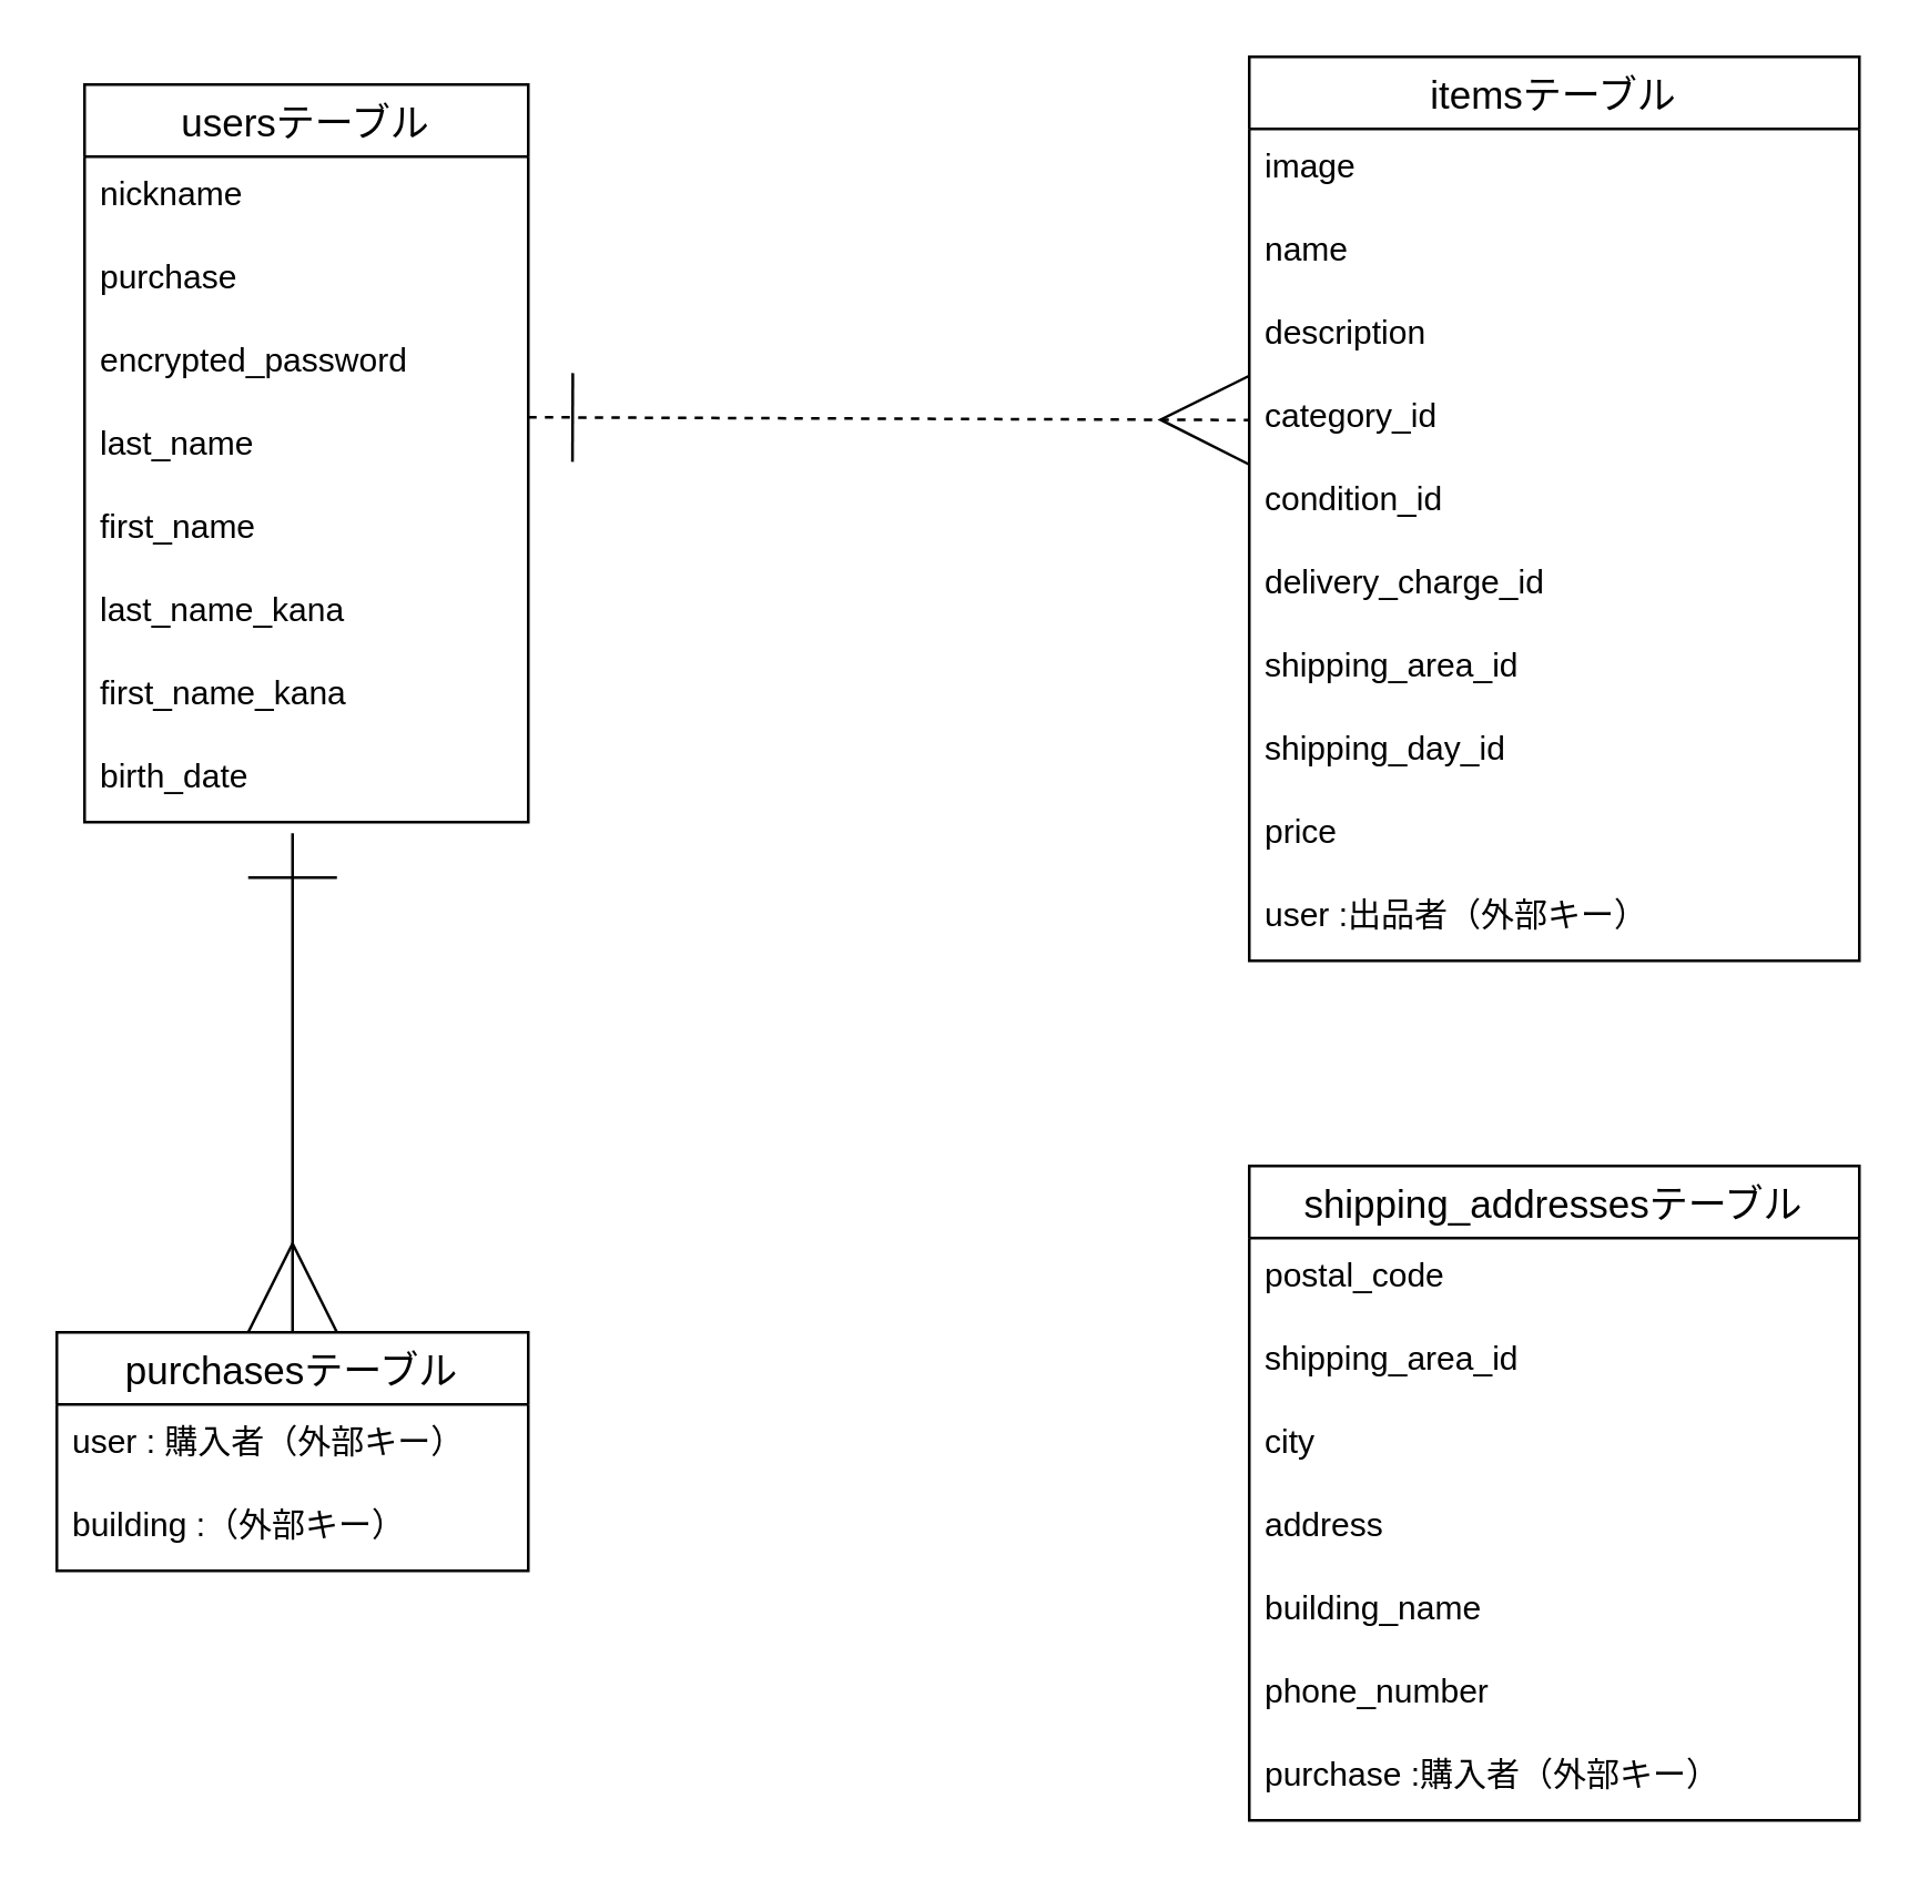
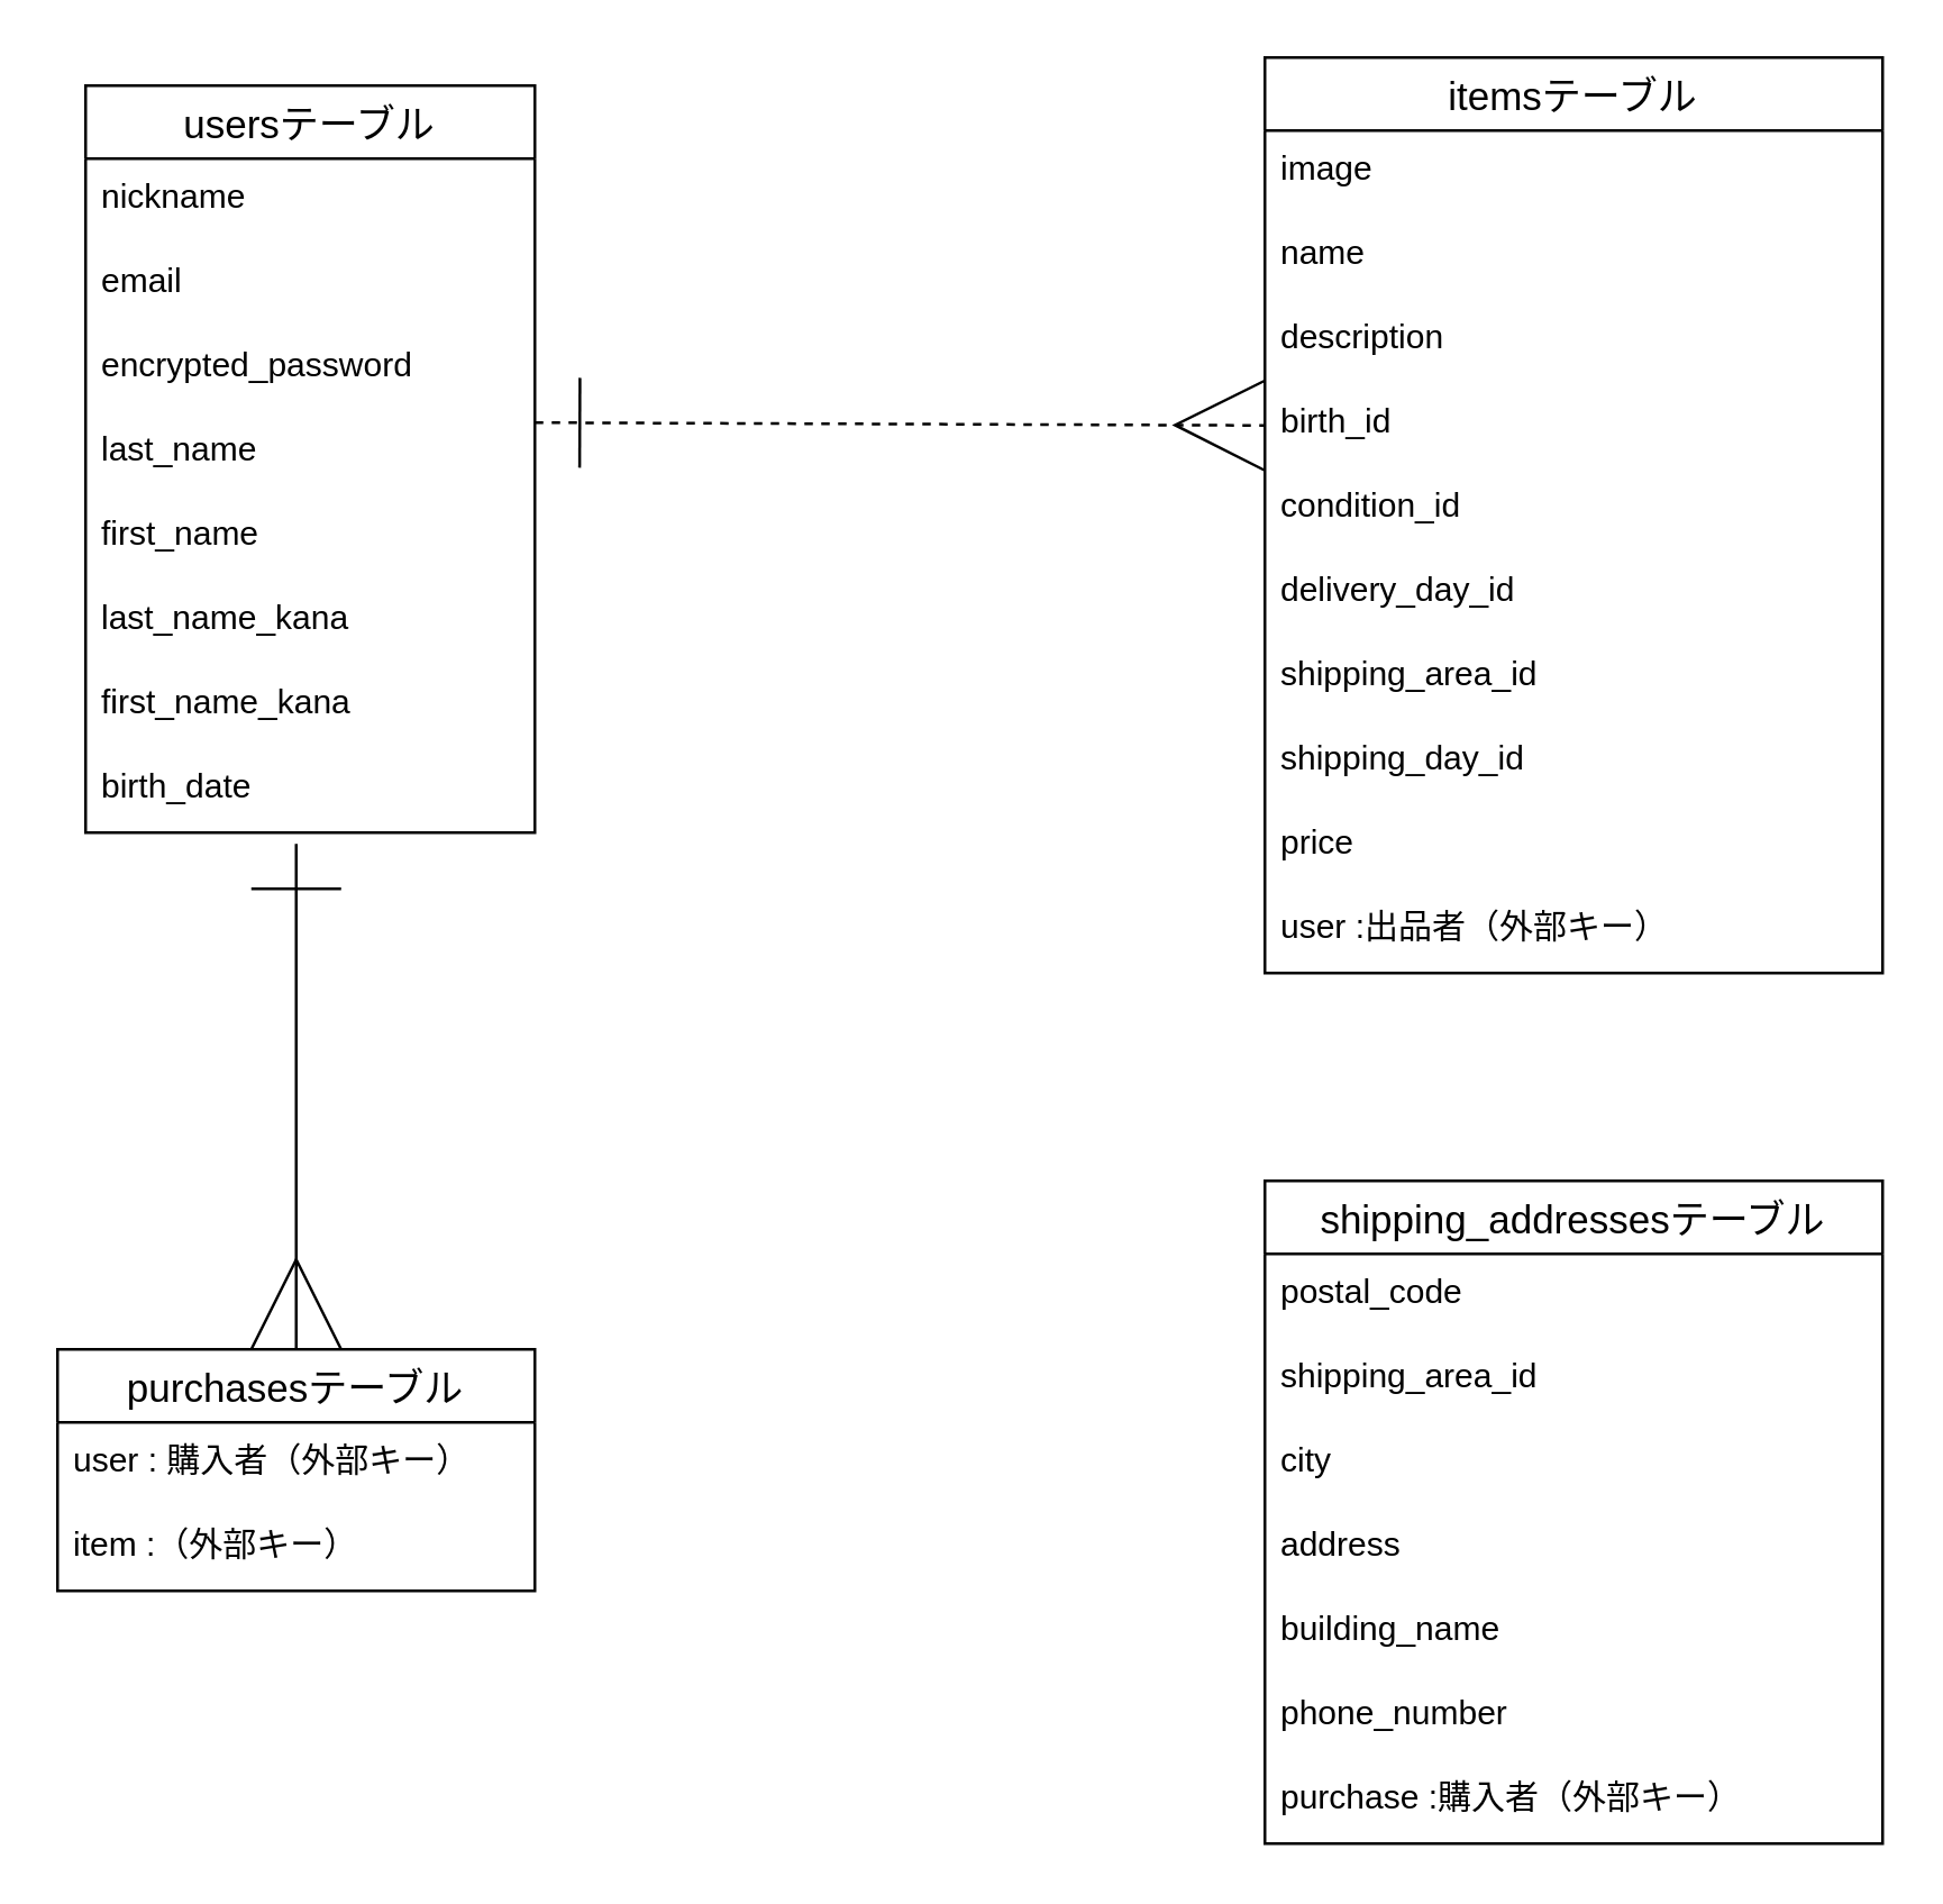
  <mxCell id="0" />
  <mxCell id="1" parent="0" />
  <mxCell id="2" value="usersテーブル" style="swimlane;fontStyle=0;childLayout=stackLayout;horizontal=1;startSize=26;horizontalStack=0;resizeParent=1;resizeParentMax=0;resizeLast=0;collapsible=1;marginBottom=0;align=center;fontSize=14;" parent="1" vertex="1"><mxGeometry x="30" y="30" width="160" height="266" as="geometry" /></mxCell>
  <mxCell id="3" value="nickname" style="text;strokeColor=none;fillColor=none;spacingLeft=4;spacingRight=4;overflow=hidden;rotatable=0;points=[[0,0.5],[1,0.5]];portConstraint=eastwest;fontSize=12;" parent="2" vertex="1"><mxGeometry y="26" width="160" height="30" as="geometry" /></mxCell>
- <mxCell id="4" value="purchase" style="text;strokeColor=none;fillColor=none;spacingLeft=4;spacingRight=4;overflow=hidden;rotatable=0;points=[[0,0.5],[1,0.5]];portConstraint=eastwest;fontSize=12;" parent="2" vertex="1"><mxGeometry y="56" width="160" height="30" as="geometry" /></mxCell>
+ <mxCell id="4" value="email" style="text;strokeColor=none;fillColor=none;spacingLeft=4;spacingRight=4;overflow=hidden;rotatable=0;points=[[0,0.5],[1,0.5]];portConstraint=eastwest;fontSize=12;" parent="2" vertex="1"><mxGeometry y="56" width="160" height="30" as="geometry" /></mxCell>
  <mxCell id="5" value="encrypted_password" style="text;strokeColor=none;fillColor=none;spacingLeft=4;spacingRight=4;overflow=hidden;rotatable=0;points=[[0,0.5],[1,0.5]];portConstraint=eastwest;fontSize=12;" parent="2" vertex="1"><mxGeometry y="86" width="160" height="30" as="geometry" /></mxCell>
  <mxCell id="6" value="last_name" style="text;strokeColor=none;fillColor=none;spacingLeft=4;spacingRight=4;overflow=hidden;rotatable=0;points=[[0,0.5],[1,0.5]];portConstraint=eastwest;fontSize=12;" parent="2" vertex="1"><mxGeometry y="116" width="160" height="30" as="geometry" /></mxCell>
  <mxCell id="7" value="first_name" style="text;strokeColor=none;fillColor=none;spacingLeft=4;spacingRight=4;overflow=hidden;rotatable=0;points=[[0,0.5],[1,0.5]];portConstraint=eastwest;fontSize=12;" parent="2" vertex="1"><mxGeometry y="146" width="160" height="30" as="geometry" /></mxCell>
  <mxCell id="8" value="last_name_kana" style="text;strokeColor=none;fillColor=none;spacingLeft=4;spacingRight=4;overflow=hidden;rotatable=0;points=[[0,0.5],[1,0.5]];portConstraint=eastwest;fontSize=12;" parent="2" vertex="1"><mxGeometry y="176" width="160" height="30" as="geometry" /></mxCell>
  <mxCell id="9" value="first_name_kana" style="text;strokeColor=none;fillColor=none;spacingLeft=4;spacingRight=4;overflow=hidden;rotatable=0;points=[[0,0.5],[1,0.5]];portConstraint=eastwest;fontSize=12;" parent="2" vertex="1"><mxGeometry y="206" width="160" height="30" as="geometry" /></mxCell>
  <mxCell id="10" value="birth_date" style="text;strokeColor=none;fillColor=none;spacingLeft=4;spacingRight=4;overflow=hidden;rotatable=0;points=[[0,0.5],[1,0.5]];portConstraint=eastwest;fontSize=12;" parent="2" vertex="1"><mxGeometry y="236" width="160" height="30" as="geometry" /></mxCell>
  <mxCell id="11" value="itemsテーブル" style="swimlane;fontStyle=0;childLayout=stackLayout;horizontal=1;startSize=26;horizontalStack=0;resizeParent=1;resizeParentMax=0;resizeLast=0;collapsible=1;marginBottom=0;align=center;fontSize=14;" parent="1" vertex="1"><mxGeometry x="450" y="20" width="220" height="326" as="geometry" /></mxCell>
  <mxCell id="12" value="image" style="text;strokeColor=none;fillColor=none;spacingLeft=4;spacingRight=4;overflow=hidden;rotatable=0;points=[[0,0.5],[1,0.5]];portConstraint=eastwest;fontSize=12;" parent="11" vertex="1"><mxGeometry y="26" width="220" height="30" as="geometry" /></mxCell>
  <mxCell id="13" value="name" style="text;strokeColor=none;fillColor=none;spacingLeft=4;spacingRight=4;overflow=hidden;rotatable=0;points=[[0,0.5],[1,0.5]];portConstraint=eastwest;fontSize=12;" parent="11" vertex="1"><mxGeometry y="56" width="220" height="30" as="geometry" /></mxCell>
  <mxCell id="14" value="description" style="text;strokeColor=none;fillColor=none;spacingLeft=4;spacingRight=4;overflow=hidden;rotatable=0;points=[[0,0.5],[1,0.5]];portConstraint=eastwest;fontSize=12;" parent="11" vertex="1"><mxGeometry y="86" width="220" height="30" as="geometry" /></mxCell>
- <mxCell id="15" value="category_id" style="text;strokeColor=none;fillColor=none;spacingLeft=4;spacingRight=4;overflow=hidden;rotatable=0;points=[[0,0.5],[1,0.5]];portConstraint=eastwest;fontSize=12;" parent="11" vertex="1"><mxGeometry y="116" width="220" height="30" as="geometry" /></mxCell>
+ <mxCell id="15" value="birth_id" style="text;strokeColor=none;fillColor=none;spacingLeft=4;spacingRight=4;overflow=hidden;rotatable=0;points=[[0,0.5],[1,0.5]];portConstraint=eastwest;fontSize=12;" parent="11" vertex="1"><mxGeometry y="116" width="220" height="30" as="geometry" /></mxCell>
  <mxCell id="16" value="condition_id" style="text;strokeColor=none;fillColor=none;spacingLeft=4;spacingRight=4;overflow=hidden;rotatable=0;points=[[0,0.5],[1,0.5]];portConstraint=eastwest;fontSize=12;" parent="11" vertex="1"><mxGeometry y="146" width="220" height="30" as="geometry" /></mxCell>
- <mxCell id="17" value="delivery_charge_id" style="text;strokeColor=none;fillColor=none;spacingLeft=4;spacingRight=4;overflow=hidden;rotatable=0;points=[[0,0.5],[1,0.5]];portConstraint=eastwest;fontSize=12;" parent="11" vertex="1"><mxGeometry y="176" width="220" height="30" as="geometry" /></mxCell>
+ <mxCell id="17" value="delivery_day_id" style="text;strokeColor=none;fillColor=none;spacingLeft=4;spacingRight=4;overflow=hidden;rotatable=0;points=[[0,0.5],[1,0.5]];portConstraint=eastwest;fontSize=12;" parent="11" vertex="1"><mxGeometry y="176" width="220" height="30" as="geometry" /></mxCell>
  <mxCell id="18" value="shipping_area_id" style="text;strokeColor=none;fillColor=none;spacingLeft=4;spacingRight=4;overflow=hidden;rotatable=0;points=[[0,0.5],[1,0.5]];portConstraint=eastwest;fontSize=12;" parent="11" vertex="1"><mxGeometry y="206" width="220" height="30" as="geometry" /></mxCell>
  <mxCell id="19" value="shipping_day_id" style="text;strokeColor=none;fillColor=none;spacingLeft=4;spacingRight=4;overflow=hidden;rotatable=0;points=[[0,0.5],[1,0.5]];portConstraint=eastwest;fontSize=12;" parent="11" vertex="1"><mxGeometry y="236" width="220" height="30" as="geometry" /></mxCell>
  <mxCell id="20" value="price" style="text;strokeColor=none;fillColor=none;spacingLeft=4;spacingRight=4;overflow=hidden;rotatable=0;points=[[0,0.5],[1,0.5]];portConstraint=eastwest;fontSize=12;" parent="11" vertex="1"><mxGeometry y="266" width="220" height="30" as="geometry" /></mxCell>
  <mxCell id="21" value="user :出品者（外部キー）" style="text;strokeColor=none;fillColor=none;spacingLeft=4;spacingRight=4;overflow=hidden;rotatable=0;points=[[0,0.5],[1,0.5]];portConstraint=eastwest;fontSize=12;" parent="11" vertex="1"><mxGeometry y="296" width="220" height="30" as="geometry" /></mxCell>
  <mxCell id="22" style="html=1;exitX=1;exitY=0.133;exitDx=0;exitDy=0;entryX=0;entryY=0.5;entryDx=0;entryDy=0;startArrow=ERone;startFill=0;endArrow=ERmany;endFill=0;endSize=30;startSize=30;exitPerimeter=0;dashed=1;" parent="1" source="6" target="15" edge="1"><mxGeometry relative="1" as="geometry" /></mxCell>
  <mxCell id="23" value="purchasesテーブル" style="swimlane;fontStyle=0;childLayout=stackLayout;horizontal=1;startSize=26;horizontalStack=0;resizeParent=1;resizeParentMax=0;resizeLast=0;collapsible=1;marginBottom=0;align=center;fontSize=14;" parent="1" vertex="1"><mxGeometry x="20" y="480" width="170" height="86" as="geometry" /></mxCell>
  <mxCell id="24" value="user : 購入者（外部キー）" style="text;strokeColor=none;fillColor=none;spacingLeft=4;spacingRight=4;overflow=hidden;rotatable=0;points=[[0,0.5],[1,0.5]];portConstraint=eastwest;fontSize=12;" parent="23" vertex="1"><mxGeometry y="26" width="170" height="30" as="geometry" /></mxCell>
- <mxCell id="25" value="building :（外部キー）" style="text;strokeColor=none;fillColor=none;spacingLeft=4;spacingRight=4;overflow=hidden;rotatable=0;points=[[0,0.5],[1,0.5]];portConstraint=eastwest;fontSize=12;" parent="23" vertex="1"><mxGeometry y="56" width="170" height="30" as="geometry" /></mxCell>
+ <mxCell id="25" value="item :（外部キー）" style="text;strokeColor=none;fillColor=none;spacingLeft=4;spacingRight=4;overflow=hidden;rotatable=0;points=[[0,0.5],[1,0.5]];portConstraint=eastwest;fontSize=12;" parent="23" vertex="1"><mxGeometry y="56" width="170" height="30" as="geometry" /></mxCell>
  <mxCell id="26" value="shipping_addressesテーブル" style="swimlane;fontStyle=0;childLayout=stackLayout;horizontal=1;startSize=26;horizontalStack=0;resizeParent=1;resizeParentMax=0;resizeLast=0;collapsible=1;marginBottom=0;align=center;fontSize=14;" parent="1" vertex="1"><mxGeometry x="450" y="420" width="220" height="236" as="geometry" /></mxCell>
  <mxCell id="27" value="postal_code" style="text;strokeColor=none;fillColor=none;spacingLeft=4;spacingRight=4;overflow=hidden;rotatable=0;points=[[0,0.5],[1,0.5]];portConstraint=eastwest;fontSize=12;" parent="26" vertex="1"><mxGeometry y="26" width="220" height="30" as="geometry" /></mxCell>
  <mxCell id="28" value="shipping_area_id" style="text;strokeColor=none;fillColor=none;spacingLeft=4;spacingRight=4;overflow=hidden;rotatable=0;points=[[0,0.5],[1,0.5]];portConstraint=eastwest;fontSize=12;" parent="26" vertex="1"><mxGeometry y="56" width="220" height="30" as="geometry" /></mxCell>
  <mxCell id="29" value="city" style="text;strokeColor=none;fillColor=none;spacingLeft=4;spacingRight=4;overflow=hidden;rotatable=0;points=[[0,0.5],[1,0.5]];portConstraint=eastwest;fontSize=12;" parent="26" vertex="1"><mxGeometry y="86" width="220" height="30" as="geometry" /></mxCell>
  <mxCell id="30" value="address" style="text;strokeColor=none;fillColor=none;spacingLeft=4;spacingRight=4;overflow=hidden;rotatable=0;points=[[0,0.5],[1,0.5]];portConstraint=eastwest;fontSize=12;" parent="26" vertex="1"><mxGeometry y="116" width="220" height="30" as="geometry" /></mxCell>
  <mxCell id="31" value="building_name" style="text;strokeColor=none;fillColor=none;spacingLeft=4;spacingRight=4;overflow=hidden;rotatable=0;points=[[0,0.5],[1,0.5]];portConstraint=eastwest;fontSize=12;" parent="26" vertex="1"><mxGeometry y="146" width="220" height="30" as="geometry" /></mxCell>
  <mxCell id="32" value="phone_number" style="text;strokeColor=none;fillColor=none;spacingLeft=4;spacingRight=4;overflow=hidden;rotatable=0;points=[[0,0.5],[1,0.5]];portConstraint=eastwest;fontSize=12;" parent="26" vertex="1"><mxGeometry y="176" width="220" height="30" as="geometry" /></mxCell>
  <mxCell id="33" value="purchase :購入者（外部キー）" style="text;strokeColor=none;fillColor=none;spacingLeft=4;spacingRight=4;overflow=hidden;rotatable=0;points=[[0,0.5],[1,0.5]];portConstraint=eastwest;fontSize=12;" parent="26" vertex="1"><mxGeometry y="206" width="220" height="30" as="geometry" /></mxCell>
  <mxCell id="34" style="html=1;entryX=0.5;entryY=0;entryDx=0;entryDy=0;startArrow=ERone;startFill=0;endArrow=ERmany;endFill=0;startSize=30;endSize=30;" parent="1" target="23" edge="1"><mxGeometry relative="1" as="geometry"><mxPoint x="105" y="300" as="sourcePoint" /></mxGeometry></mxCell>
